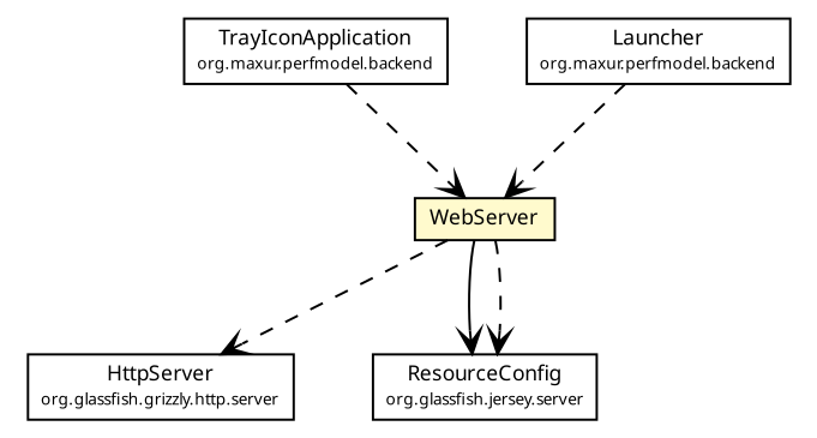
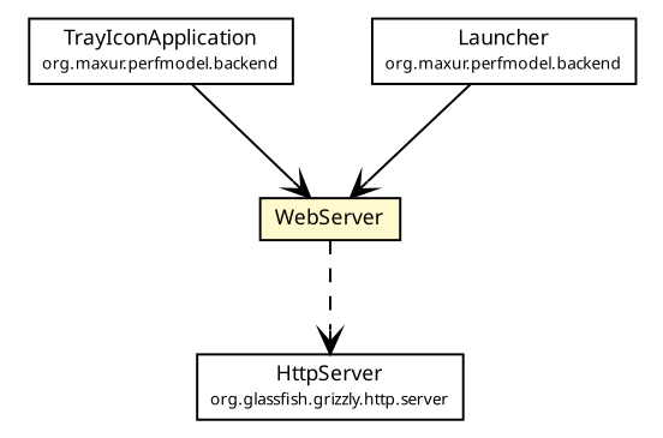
  digraph {
    fontname="Source Code Pro"
    nodesep=0.25
    ranksep=0.5
    node [fontcolor=black fontname="Source Code Pro" fontsize=9.0 shape=plaintext]
    edge [arrowhead=open color=black fontcolor=black fontname="Source Code Pro" fontsize=10.0 headport=p labelfontname="Trebuchet MS" labelfontsize=10 tailport=p]
    n1 [label=<<table title="org.maxur.perfmodel.backend.infrastructure.WebServer" border="0" cellborder="1" cellspacing="0" cellpadding="2" port="p" bgcolor="lemonChiffon" href="./WebServer.html"> 		<tr><td><table border="0" cellspacing="0" cellpadding="1"> <tr><td align="center" balign="center"><font face="Trebuchet MS"> WebServer </font></td></tr> 		</table></td></tr> 		</table>>]
    n2 [label=<<table title="org.glassfish.grizzly.http.server.HttpServer" border="0" cellborder="1" cellspacing="0" cellpadding="2" port="p"> 		<tr><td><table border="0" cellspacing="0" cellpadding="1"> <tr><td align="center" balign="center"><font face="Trebuchet MS"> HttpServer </font></td></tr> <tr><td align="center" balign="center"><font face="Trebuchet MS" point-size="7.0"> org.glassfish.grizzly.http.server </font></td></tr> 		</table></td></tr> 		</table>>]
-   n3 [label=<<table title="org.glassfish.jersey.server.ResourceConfig" border="0" cellborder="1" cellspacing="0" cellpadding="2" port="p"> 		<tr><td><table border="0" cellspacing="0" cellpadding="1"> <tr><td align="center" balign="center"><font face="Trebuchet MS"> ResourceConfig </font></td></tr> <tr><td align="center" balign="center"><font face="Trebuchet MS" point-size="7.0"> org.glassfish.jersey.server </font></td></tr> 		</table></td></tr> 		</table>>]
    n4 [label=<<table title="org.maxur.perfmodel.backend.TrayIconApplication" border="0" cellborder="1" cellspacing="0" cellpadding="2" port="p" href="../TrayIconApplication.html"> 		<tr><td><table border="0" cellspacing="0" cellpadding="1"> <tr><td align="center" balign="center"><font face="Trebuchet MS"> TrayIconApplication </font></td></tr> <tr><td align="center" balign="center"><font face="Trebuchet MS" point-size="7.0"> org.maxur.perfmodel.backend </font></td></tr> 		</table></td></tr> 		</table>>]
    n5 [label=<<table title="org.maxur.perfmodel.backend.Launcher" border="0" cellborder="1" cellspacing="0" cellpadding="2" port="p" href="../Launcher.html"> 		<tr><td><table border="0" cellspacing="0" cellpadding="1"> <tr><td align="center" balign="center"><font face="Trebuchet MS"> Launcher </font></td></tr> <tr><td align="center" balign="center"><font face="Trebuchet MS" point-size="7.0"> org.maxur.perfmodel.backend </font></td></tr> 		</table></td></tr> 		</table>>]
    n1 -> n2 [style=dashed]
-   n1 -> n3
-   n1 -> n3 [style=dashed]
-   n4 -> n1 [style=dashed]
-   n5 -> n1 [style=dashed]
+   n4 -> n1
+   n5 -> n1
  }
